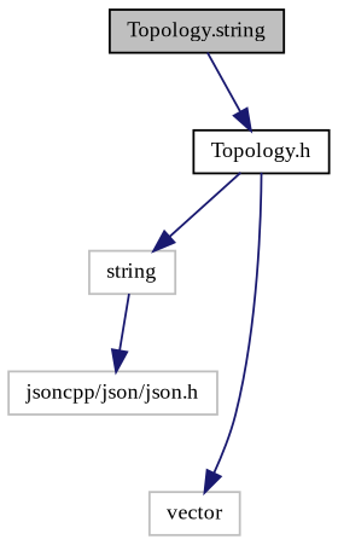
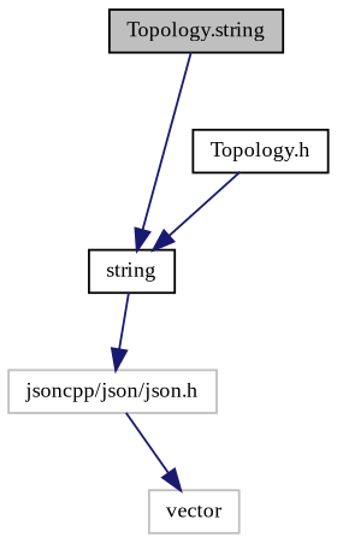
  digraph {
    fontname="Liberation Serif"
    node [color=grey75 fillcolor=white fontname="Liberation Serif" fontsize=10 shape=record style=filled]
    edge [color=midnightblue fontname="Liberation Serif" fontsize=10 labelfontname=Helvetica labelfontsize=10 style=solid]
    n1 [color=black fillcolor=grey75 fontcolor=black height=0.2 label="Topology.string" width=0.4]
    n2 [color=black height=0.2 label="Topology.h" width=0.4]
-   n3 [height=0.2 label=string width=0.4]
+   n3 [color=black height=0.2 label=string width=0.4]
    n4 [height=0.2 label=vector width=0.4]
    n5 [height=0.2 label="jsoncpp/json/json.h" width=0.4]
-   n1 -> n2
+   n1 -> n3
    n2 -> n3
-   n2 -> n4
+   n5 -> n4
    n3 -> n5
  }
